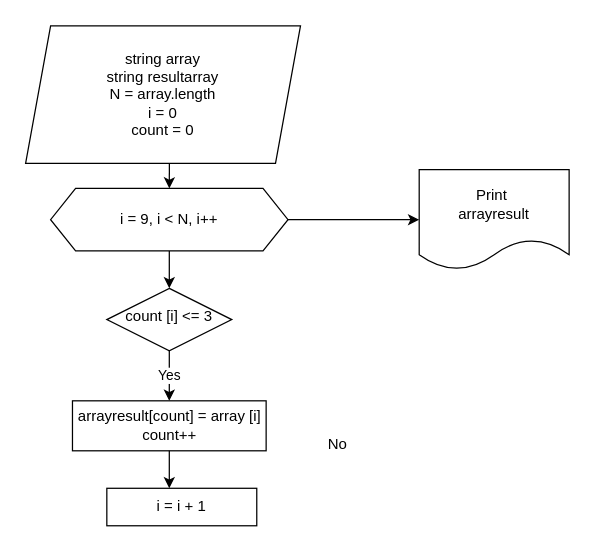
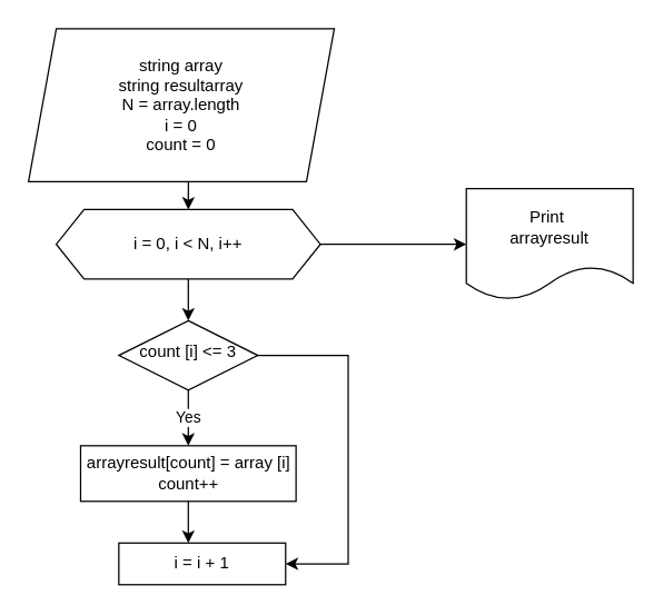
  <mxCell id="0" />
  <mxCell id="1" parent="0" />
  <mxCell id="2" value="string array&lt;br&gt;string resultarray&lt;br&gt;N = array.length&lt;br&gt;i = 0&lt;br&gt;count = 0" style="shape=parallelogram;perimeter=parallelogramPerimeter;whiteSpace=wrap;html=1;fixedSize=1;" parent="1" vertex="1"><mxGeometry x="20" y="20" width="220" height="110" as="geometry" /></mxCell>
  <mxCell id="3" value="i = i + 1" style="rounded=0;whiteSpace=wrap;html=1;" parent="1" vertex="1"><mxGeometry x="85" y="390" width="120" height="30" as="geometry" /></mxCell>
  <mxCell id="4" value="Yes" style="endArrow=classic;html=1;rounded=0;exitX=0.5;exitY=1;exitDx=0;exitDy=0;startArrow=none;" parent="1" source="11" edge="1"><mxGeometry width="50" height="50" relative="1" as="geometry"><mxPoint x="250" y="300" as="sourcePoint" /><mxPoint x="135" y="320" as="targetPoint" /></mxGeometry></mxCell>
  <mxCell id="5" value="" style="edgeStyle=orthogonalEdgeStyle;rounded=0;orthogonalLoop=1;jettySize=auto;html=1;" edge="1" parent="1" source="6" target="11"><mxGeometry relative="1" as="geometry" /></mxCell>
- <mxCell id="6" value="i = 9, i &amp;lt; N, i++" style="shape=hexagon;perimeter=hexagonPerimeter2;whiteSpace=wrap;html=1;fixedSize=1;" parent="1" vertex="1"><mxGeometry x="40" y="150" width="190" height="50" as="geometry" /></mxCell>
+ <mxCell id="6" value="i = 0, i &amp;lt; N, i++" style="shape=hexagon;perimeter=hexagonPerimeter2;whiteSpace=wrap;html=1;fixedSize=1;" parent="1" vertex="1"><mxGeometry x="40" y="150" width="190" height="50" as="geometry" /></mxCell>
  <mxCell id="7" value="" style="endArrow=classic;html=1;rounded=0;exitX=0.523;exitY=1;exitDx=0;exitDy=0;exitPerimeter=0;entryX=0.5;entryY=0;entryDx=0;entryDy=0;" parent="1" source="2" target="6" edge="1"><mxGeometry width="50" height="50" relative="1" as="geometry"><mxPoint x="250" y="260" as="sourcePoint" /><mxPoint x="300" y="210" as="targetPoint" /></mxGeometry></mxCell>
- <mxCell id="9" value="No" style="text;html=1;strokeColor=none;fillColor=none;align=center;verticalAlign=middle;whiteSpace=wrap;rounded=0;" parent="1" vertex="1"><mxGeometry x="240" y="340" width="60" height="30" as="geometry" /></mxCell>
+ <mxCell id="8" value="" style="endArrow=classic;html=1;rounded=0;exitX=1;exitY=0.5;exitDx=0;exitDy=0;entryX=1;entryY=0.5;entryDx=0;entryDy=0;" parent="1" source="11" target="3" edge="1"><mxGeometry width="50" height="50" relative="1" as="geometry"><mxPoint x="630" y="300" as="sourcePoint" /><mxPoint x="680" y="250" as="targetPoint" /><Array as="points"><mxPoint x="250" y="255" /><mxPoint x="250" y="405" /></Array></mxGeometry></mxCell>
  <mxCell id="10" value="Print&amp;nbsp;&lt;br&gt;arrayresult" style="shape=document;whiteSpace=wrap;html=1;boundedLbl=1;" parent="1" vertex="1"><mxGeometry x="335" y="135" width="120" height="80" as="geometry" /></mxCell>
  <mxCell id="11" value="count [i] &amp;lt;= 3" style="rhombus;whiteSpace=wrap;html=1;shadow=0;fontFamily=Helvetica;fontSize=12;align=center;strokeWidth=1;spacing=6;spacingTop=-4;" parent="1" vertex="1"><mxGeometry x="85" y="230" width="100" height="50" as="geometry" /></mxCell>
  <mxCell id="12" value="arrayresult[count] = array [i]&lt;br&gt;count++" style="rounded=0;whiteSpace=wrap;html=1;" parent="1" vertex="1"><mxGeometry x="57.5" y="320" width="155" height="40" as="geometry" /></mxCell>
  <mxCell id="13" value="" style="endArrow=classic;html=1;rounded=0;exitX=0.5;exitY=1;exitDx=0;exitDy=0;" parent="1" source="12" edge="1"><mxGeometry width="50" height="50" relative="1" as="geometry"><mxPoint x="250" y="470" as="sourcePoint" /><mxPoint x="135" y="390" as="targetPoint" /></mxGeometry></mxCell>
  <mxCell id="14" value="" style="endArrow=classic;html=1;rounded=0;exitX=1;exitY=0.5;exitDx=0;exitDy=0;entryX=0;entryY=0.5;entryDx=0;entryDy=0;" parent="1" source="6" target="10" edge="1"><mxGeometry width="50" height="50" relative="1" as="geometry"><mxPoint x="250" y="270" as="sourcePoint" /><mxPoint x="300" y="220" as="targetPoint" /></mxGeometry></mxCell>
